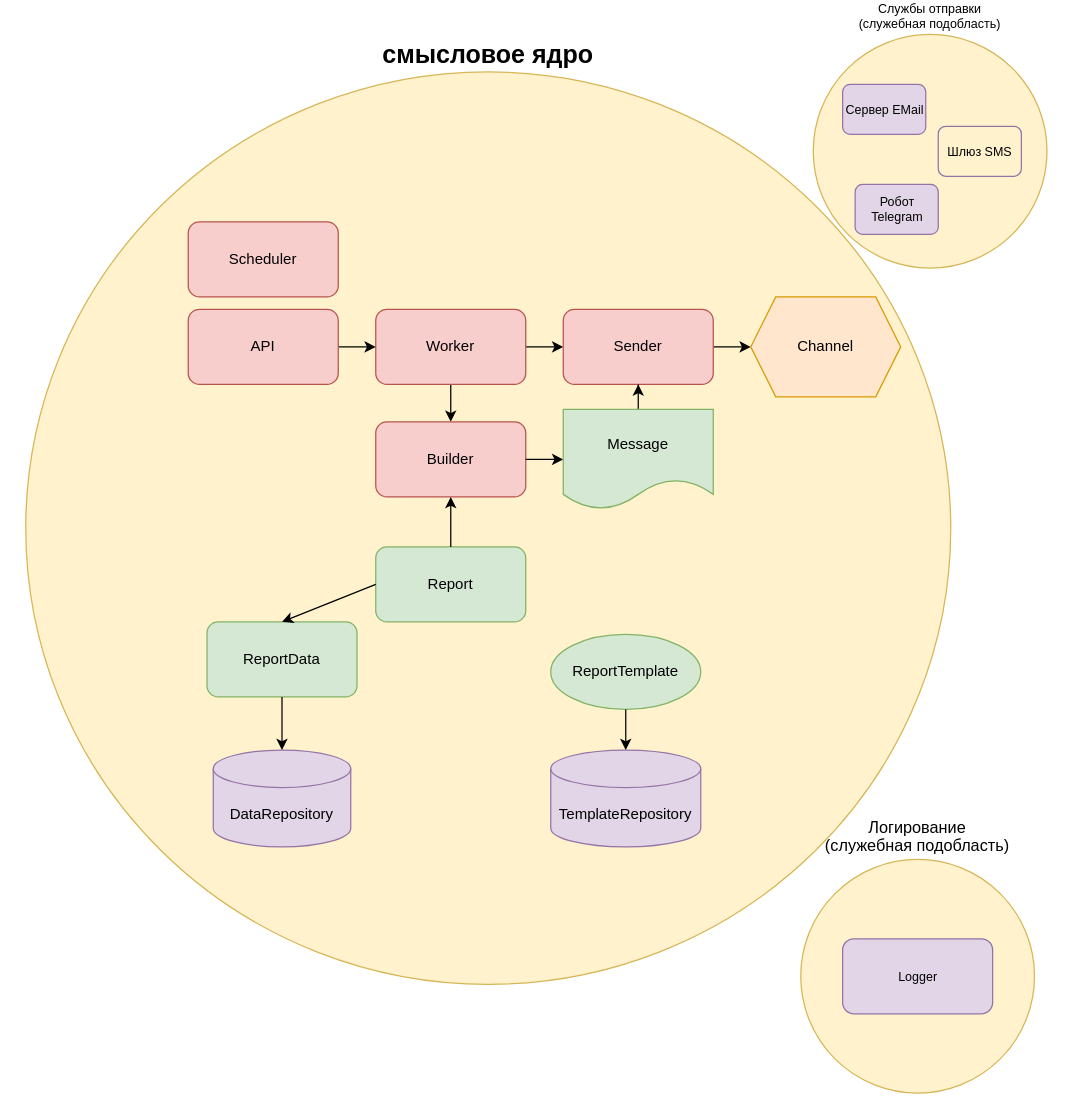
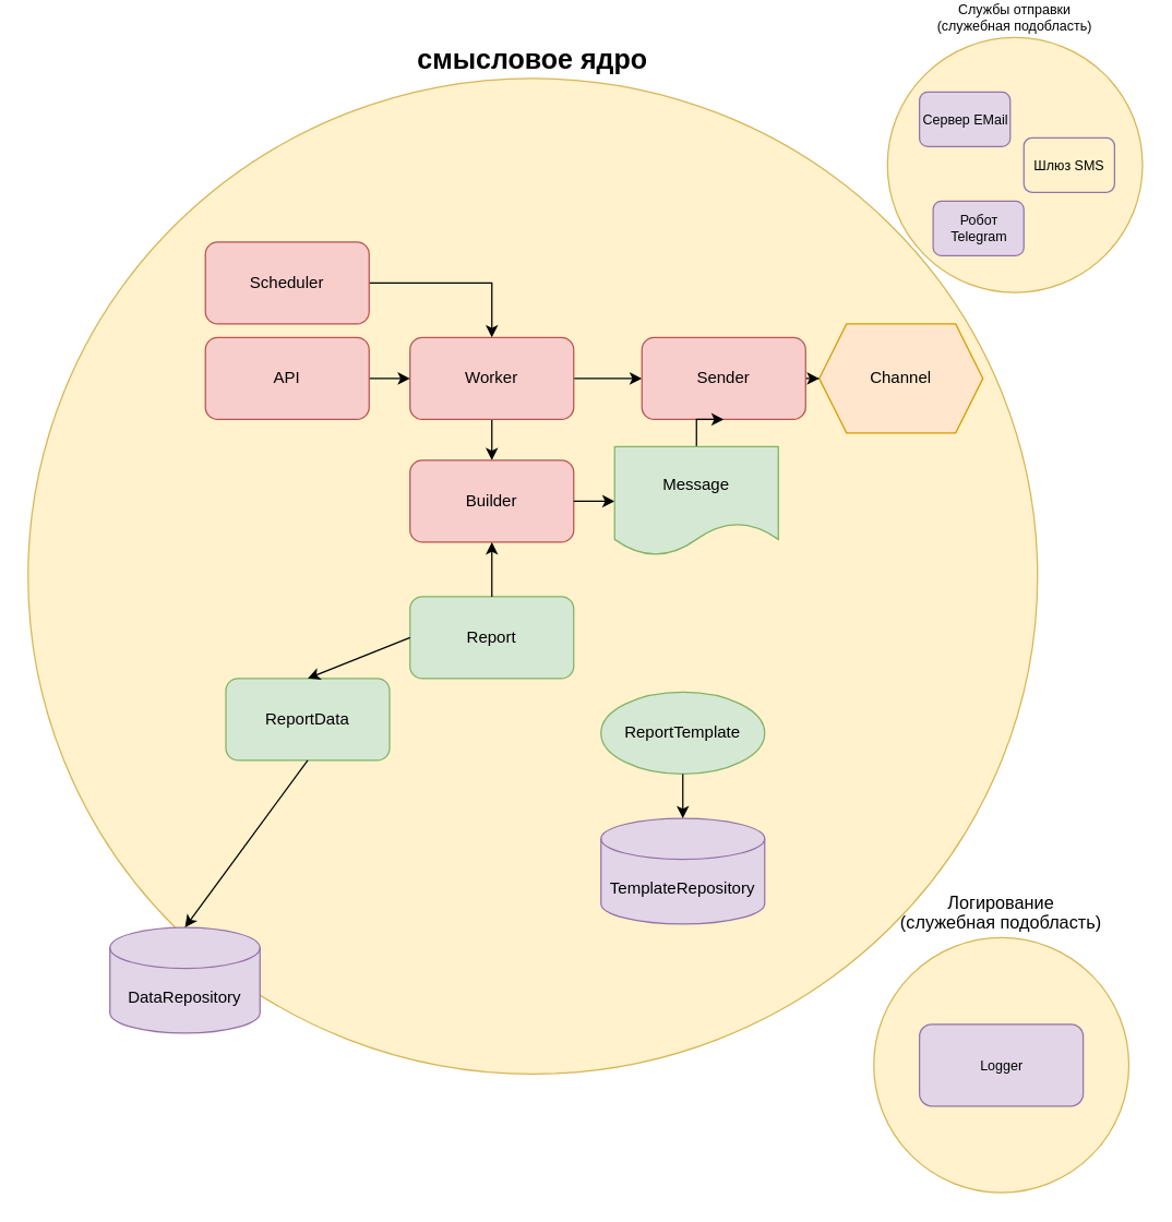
  <mxCell id="0" />
  <mxCell id="1" parent="0" />
  <mxCell id="2" value="смысловое ядро" style="ellipse;whiteSpace=wrap;html=1;fillColor=#fff2cc;strokeColor=#d6b656;labelPosition=center;verticalLabelPosition=top;align=center;verticalAlign=bottom;fontSize=20;fontStyle=1" parent="1" vertex="1"><mxGeometry x="20" y="50" width="740" height="730" as="geometry" /></mxCell>
+ <mxCell id="3" value="" style="edgeStyle=orthogonalEdgeStyle;rounded=0;orthogonalLoop=1;jettySize=auto;html=1;" parent="1" source="4" target="7" edge="1"><mxGeometry relative="1" as="geometry" /></mxCell>
  <mxCell id="4" value="Scheduler" style="rounded=1;whiteSpace=wrap;html=1;fillColor=#f8cecc;strokeColor=#b85450;" parent="1" vertex="1"><mxGeometry x="150" y="170" width="120" height="60" as="geometry" /></mxCell>
  <mxCell id="5" value="" style="edgeStyle=orthogonalEdgeStyle;rounded=0;orthogonalLoop=1;jettySize=auto;html=1;" parent="1" source="7" target="10" edge="1"><mxGeometry relative="1" as="geometry" /></mxCell>
  <mxCell id="6" value="" style="edgeStyle=orthogonalEdgeStyle;rounded=0;orthogonalLoop=1;jettySize=auto;html=1;" parent="1" source="7" target="8" edge="1"><mxGeometry relative="1" as="geometry" /></mxCell>
  <mxCell id="7" value="Worker" style="rounded=1;whiteSpace=wrap;html=1;fillColor=#f8cecc;strokeColor=#b85450;" parent="1" vertex="1"><mxGeometry x="300" y="240" width="120" height="60" as="geometry" /></mxCell>
  <mxCell id="8" value="Builder" style="rounded=1;whiteSpace=wrap;html=1;fillColor=#f8cecc;strokeColor=#b85450;" parent="1" vertex="1"><mxGeometry x="300" y="330" width="120" height="60" as="geometry" /></mxCell>
  <mxCell id="9" value="" style="edgeStyle=orthogonalEdgeStyle;rounded=0;orthogonalLoop=1;jettySize=auto;html=1;" parent="1" source="10" target="23" edge="1"><mxGeometry relative="1" as="geometry" /></mxCell>
- <mxCell id="10" value="Sender" style="rounded=1;whiteSpace=wrap;html=1;fillColor=#f8cecc;strokeColor=#b85450;" parent="1" vertex="1"><mxGeometry x="450" y="240" width="120" height="60" as="geometry" /></mxCell>
- <mxCell id="11" value="DataRepository" style="shape=cylinder3;whiteSpace=wrap;html=1;boundedLbl=1;backgroundOutline=1;size=15;fillColor=#e1d5e7;strokeColor=#9673a6;" parent="1" vertex="1"><mxGeometry x="170" y="592.5" width="110" height="77.5" as="geometry" /></mxCell>
+ <mxCell id="10" value="Sender" style="rounded=1;whiteSpace=wrap;html=1;fillColor=#f8cecc;strokeColor=#b85450;" parent="1" vertex="1"><mxGeometry x="470" y="240" width="120" height="60" as="geometry" /></mxCell>
+ <mxCell id="11" value="DataRepository" style="shape=cylinder3;whiteSpace=wrap;html=1;boundedLbl=1;backgroundOutline=1;size=15;fillColor=#e1d5e7;strokeColor=#9673a6;" parent="1" vertex="1"><mxGeometry x="80" y="672.5" width="110" height="77.5" as="geometry" /></mxCell>
  <mxCell id="12" value="TemplateRepository" style="shape=cylinder3;whiteSpace=wrap;html=1;boundedLbl=1;backgroundOutline=1;size=15;fillColor=#e1d5e7;strokeColor=#9673a6;" parent="1" vertex="1"><mxGeometry x="440" y="592.5" width="120" height="77.5" as="geometry" /></mxCell>
  <mxCell id="13" value="Report" style="rounded=1;whiteSpace=wrap;html=1;fillColor=#d5e8d4;strokeColor=#82b366;" parent="1" vertex="1"><mxGeometry x="300" y="430" width="120" height="60" as="geometry" /></mxCell>
  <mxCell id="14" value="ReportData" style="rounded=1;whiteSpace=wrap;html=1;fillColor=#d5e8d4;strokeColor=#82b366;" parent="1" vertex="1"><mxGeometry x="165" y="490" width="120" height="60" as="geometry" /></mxCell>
  <mxCell id="15" value="ReportTemplate" style="ellipse;whiteSpace=wrap;html=1;fillColor=#d5e8d4;strokeColor=#82b366;" parent="1" vertex="1"><mxGeometry x="440" y="500" width="120" height="60" as="geometry" /></mxCell>
  <mxCell id="16" value="" style="endArrow=classic;html=1;rounded=0;entryX=0.5;entryY=0;entryDx=0;entryDy=0;entryPerimeter=0;" parent="1" source="15" target="12" edge="1"><mxGeometry width="50" height="50" relative="1" as="geometry"><mxPoint x="350" y="550" as="sourcePoint" /><mxPoint x="400" y="500" as="targetPoint" /></mxGeometry></mxCell>
  <mxCell id="17" value="" style="endArrow=classic;html=1;rounded=0;entryX=0.5;entryY=0;entryDx=0;entryDy=0;exitX=0;exitY=0.5;exitDx=0;exitDy=0;" parent="1" source="13" target="14" edge="1"><mxGeometry width="50" height="50" relative="1" as="geometry"><mxPoint x="430" y="470" as="sourcePoint" /><mxPoint x="510" y="510" as="targetPoint" /></mxGeometry></mxCell>
  <mxCell id="18" value="" style="endArrow=classic;html=1;rounded=0;entryX=0.5;entryY=0;entryDx=0;entryDy=0;entryPerimeter=0;exitX=0.5;exitY=1;exitDx=0;exitDy=0;" parent="1" source="14" target="11" edge="1"><mxGeometry width="50" height="50" relative="1" as="geometry"><mxPoint x="221" y="570" as="sourcePoint" /><mxPoint x="221" y="597.5" as="targetPoint" /></mxGeometry></mxCell>
  <mxCell id="19" value="" style="endArrow=classic;html=1;rounded=0;entryX=0.5;entryY=1;entryDx=0;entryDy=0;exitX=0.5;exitY=0;exitDx=0;exitDy=0;" parent="1" source="13" target="8" edge="1"><mxGeometry width="50" height="50" relative="1" as="geometry"><mxPoint x="360" y="430" as="sourcePoint" /><mxPoint x="400" y="500" as="targetPoint" /></mxGeometry></mxCell>
  <mxCell id="20" value="" style="edgeStyle=orthogonalEdgeStyle;rounded=0;orthogonalLoop=1;jettySize=auto;html=1;" parent="1" source="22" target="10" edge="1"><mxGeometry relative="1" as="geometry" /></mxCell>
  <mxCell id="21" value="" style="edgeStyle=orthogonalEdgeStyle;rounded=0;orthogonalLoop=1;jettySize=auto;html=1;" parent="1" source="8" target="22" edge="1"><mxGeometry relative="1" as="geometry" /></mxCell>
  <mxCell id="22" value="Message" style="shape=document;whiteSpace=wrap;html=1;boundedLbl=1;fillColor=#d5e8d4;strokeColor=#82b366;" parent="1" vertex="1"><mxGeometry x="450" y="320" width="120" height="80" as="geometry" /></mxCell>
  <mxCell id="23" value="Channel" style="shape=hexagon;perimeter=hexagonPerimeter2;whiteSpace=wrap;html=1;fixedSize=1;fillColor=#ffe6cc;strokeColor=#d79b00;" parent="1" vertex="1"><mxGeometry x="600" y="230" width="120" height="80" as="geometry" /></mxCell>
  <mxCell id="24" value="" style="edgeStyle=orthogonalEdgeStyle;rounded=0;orthogonalLoop=1;jettySize=auto;html=1;" parent="1" source="25" target="7" edge="1"><mxGeometry relative="1" as="geometry" /></mxCell>
  <mxCell id="25" value="API" style="rounded=1;whiteSpace=wrap;html=1;fillColor=#f8cecc;strokeColor=#b85450;" parent="1" vertex="1"><mxGeometry x="150" y="240" width="120" height="60" as="geometry" /></mxCell>
  <mxCell id="26" value="Службы отправки&lt;br style=&quot;font-size: 10px;&quot;&gt;(служебная подобласть)" style="ellipse;whiteSpace=wrap;html=1;aspect=fixed;fontSize=10;labelPosition=center;verticalLabelPosition=top;align=center;verticalAlign=bottom;fillColor=#fff2cc;strokeColor=#d6b656;" vertex="1" parent="1"><mxGeometry x="650" y="20" width="187" height="187" as="geometry" /></mxCell>
  <mxCell id="27" value="Логирование&lt;br style=&quot;font-size: 13px;&quot;&gt;(служебная подобласть)" style="ellipse;whiteSpace=wrap;html=1;aspect=fixed;fontSize=13;labelPosition=center;verticalLabelPosition=top;align=center;verticalAlign=bottom;fillColor=#fff2cc;strokeColor=#d6b656;" vertex="1" parent="1"><mxGeometry x="640" y="680" width="187" height="187" as="geometry" /></mxCell>
  <mxCell id="28" value="Logger" style="rounded=1;whiteSpace=wrap;html=1;fontSize=10;fillColor=#e1d5e7;strokeColor=#9673a6;" vertex="1" parent="1"><mxGeometry x="673.5" y="743.5" width="120" height="60" as="geometry" /></mxCell>
  <mxCell id="29" value="Сервер EMail" style="rounded=1;whiteSpace=wrap;html=1;fontSize=10;fillColor=#e1d5e7;strokeColor=#9673a6;" vertex="1" parent="1"><mxGeometry x="673.5" y="60" width="66.5" height="40" as="geometry" /></mxCell>
  <mxCell id="30" value="Шлюз SMS" style="rounded=1;whiteSpace=wrap;html=1;fontSize=10;fillColor=#fff2cc;strokeColor=#9673a6;" vertex="1" parent="1"><mxGeometry x="750" y="93.5" width="66.5" height="40" as="geometry" /></mxCell>
  <mxCell id="31" value="Робот Telegram" style="rounded=1;whiteSpace=wrap;html=1;fontSize=10;fillColor=#e1d5e7;strokeColor=#9673a6;" vertex="1" parent="1"><mxGeometry x="683.5" y="140" width="66.5" height="40" as="geometry" /></mxCell>
